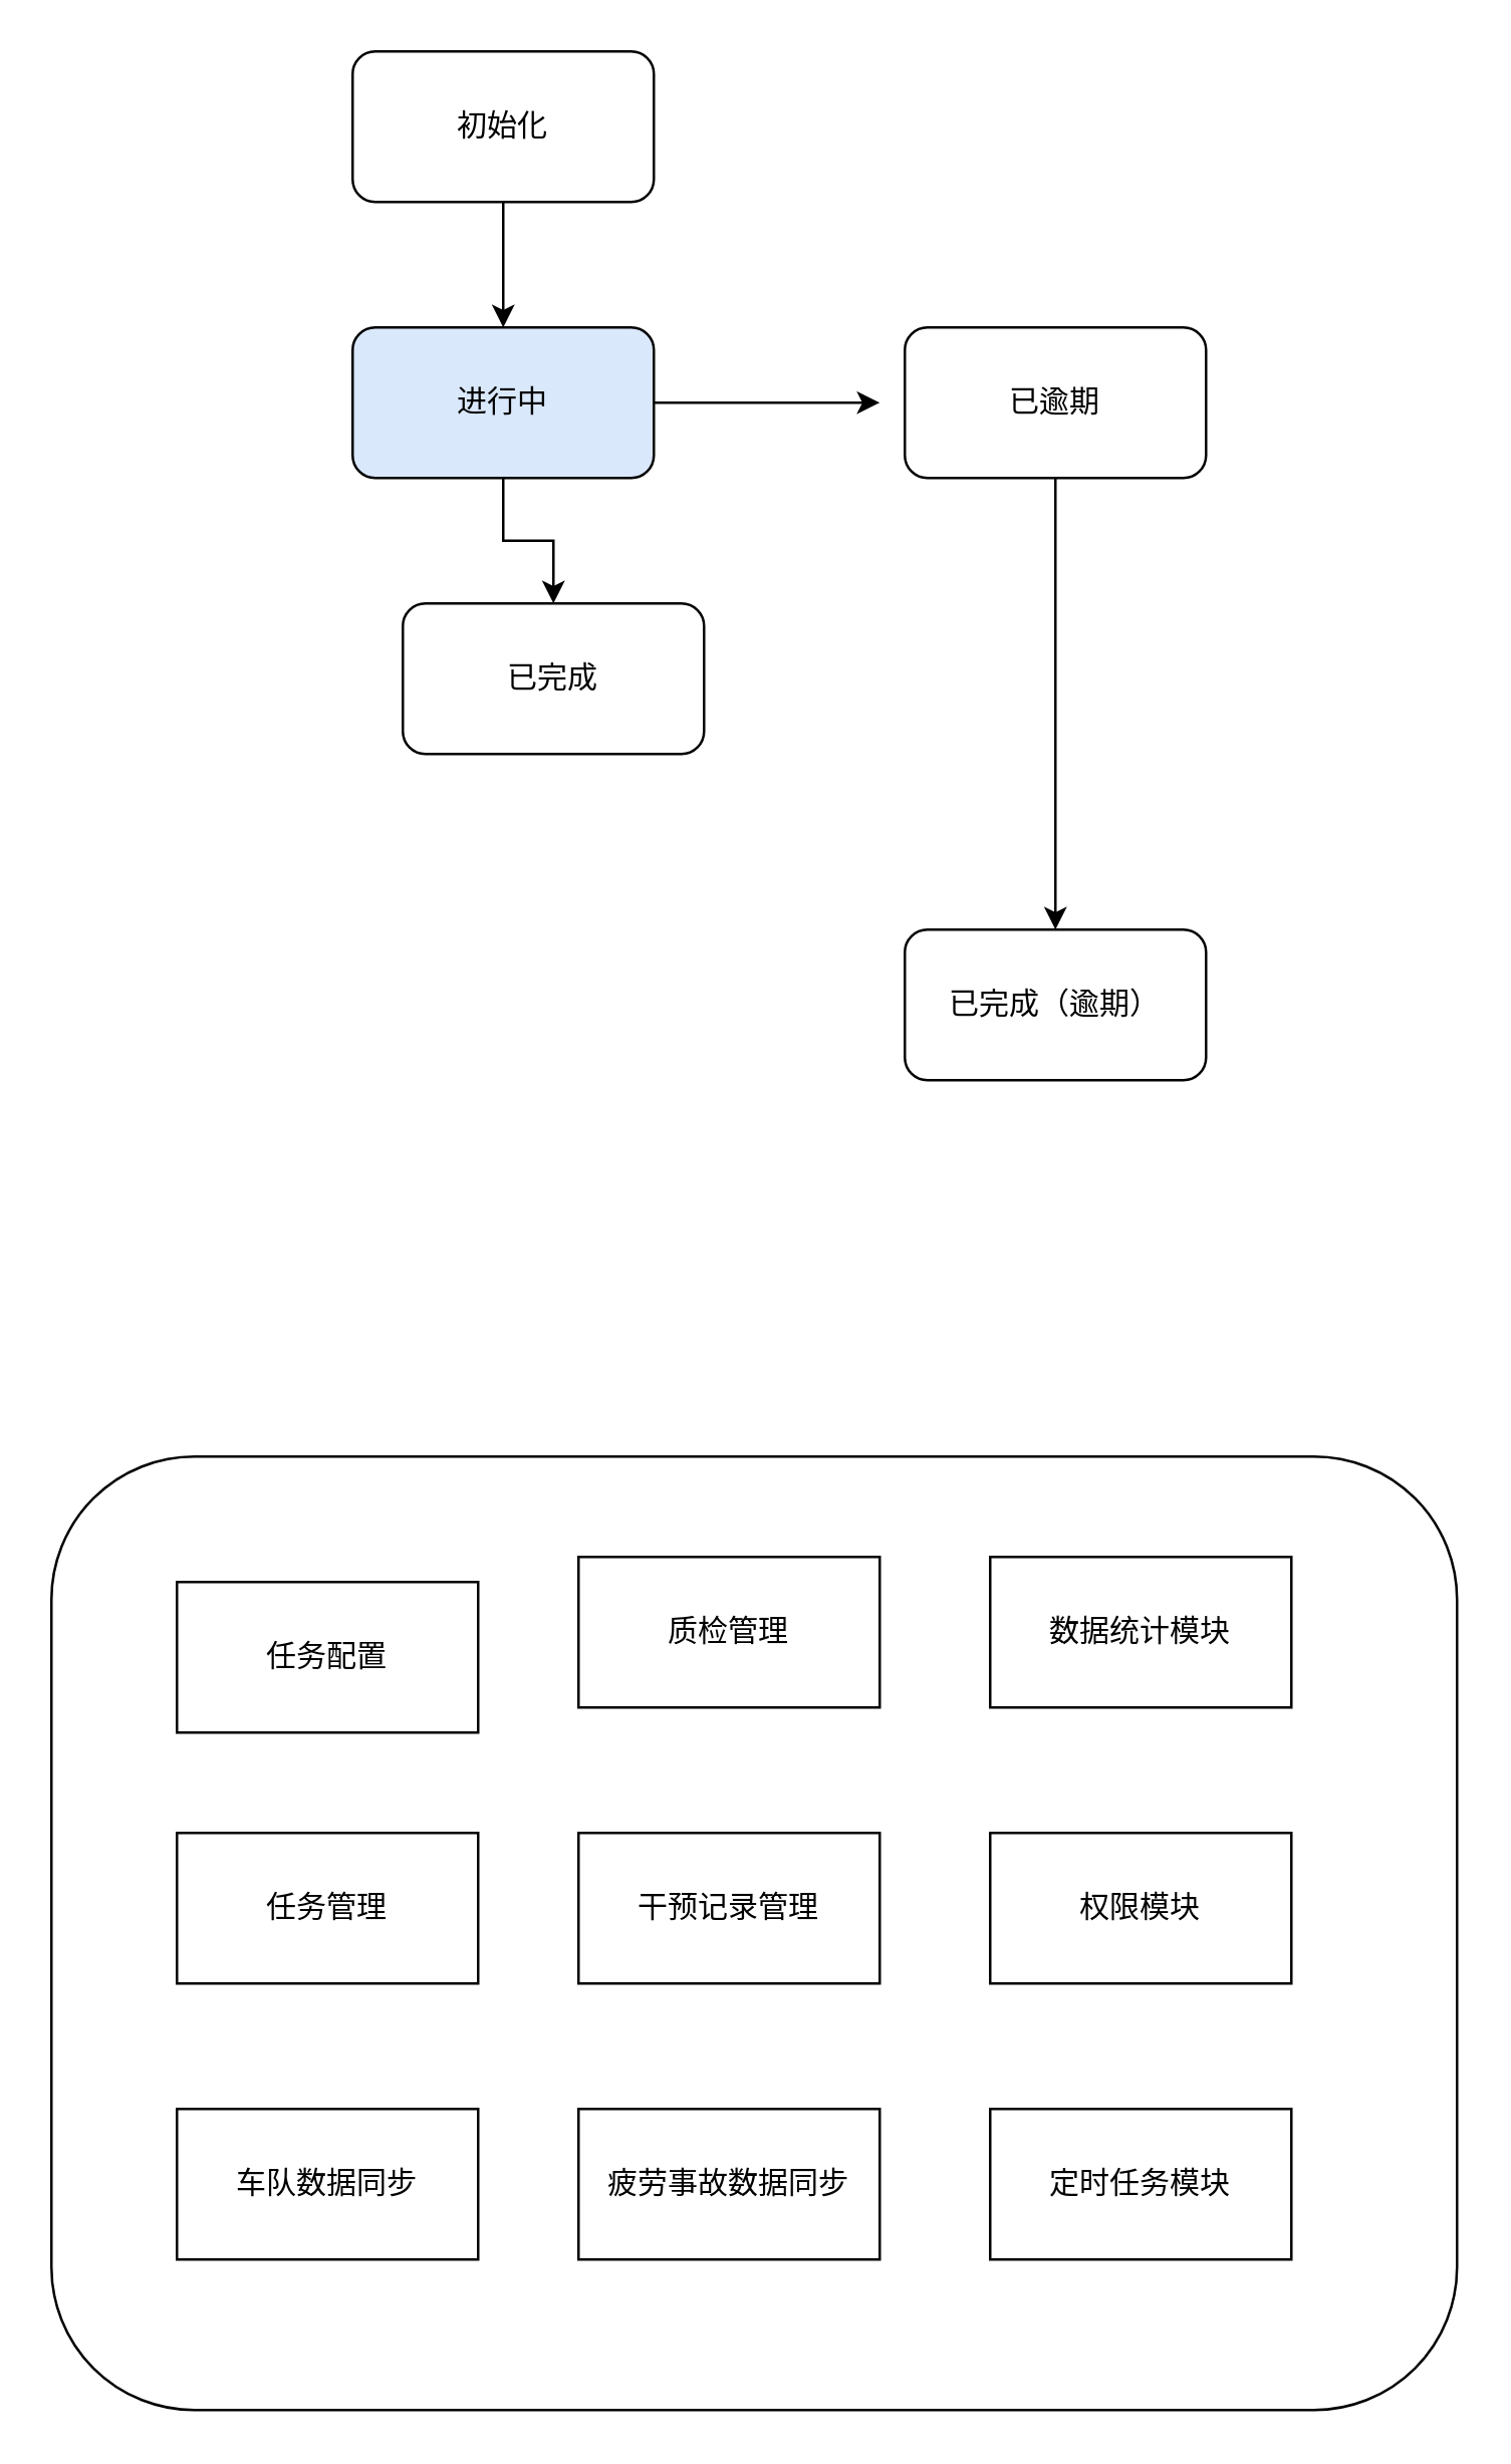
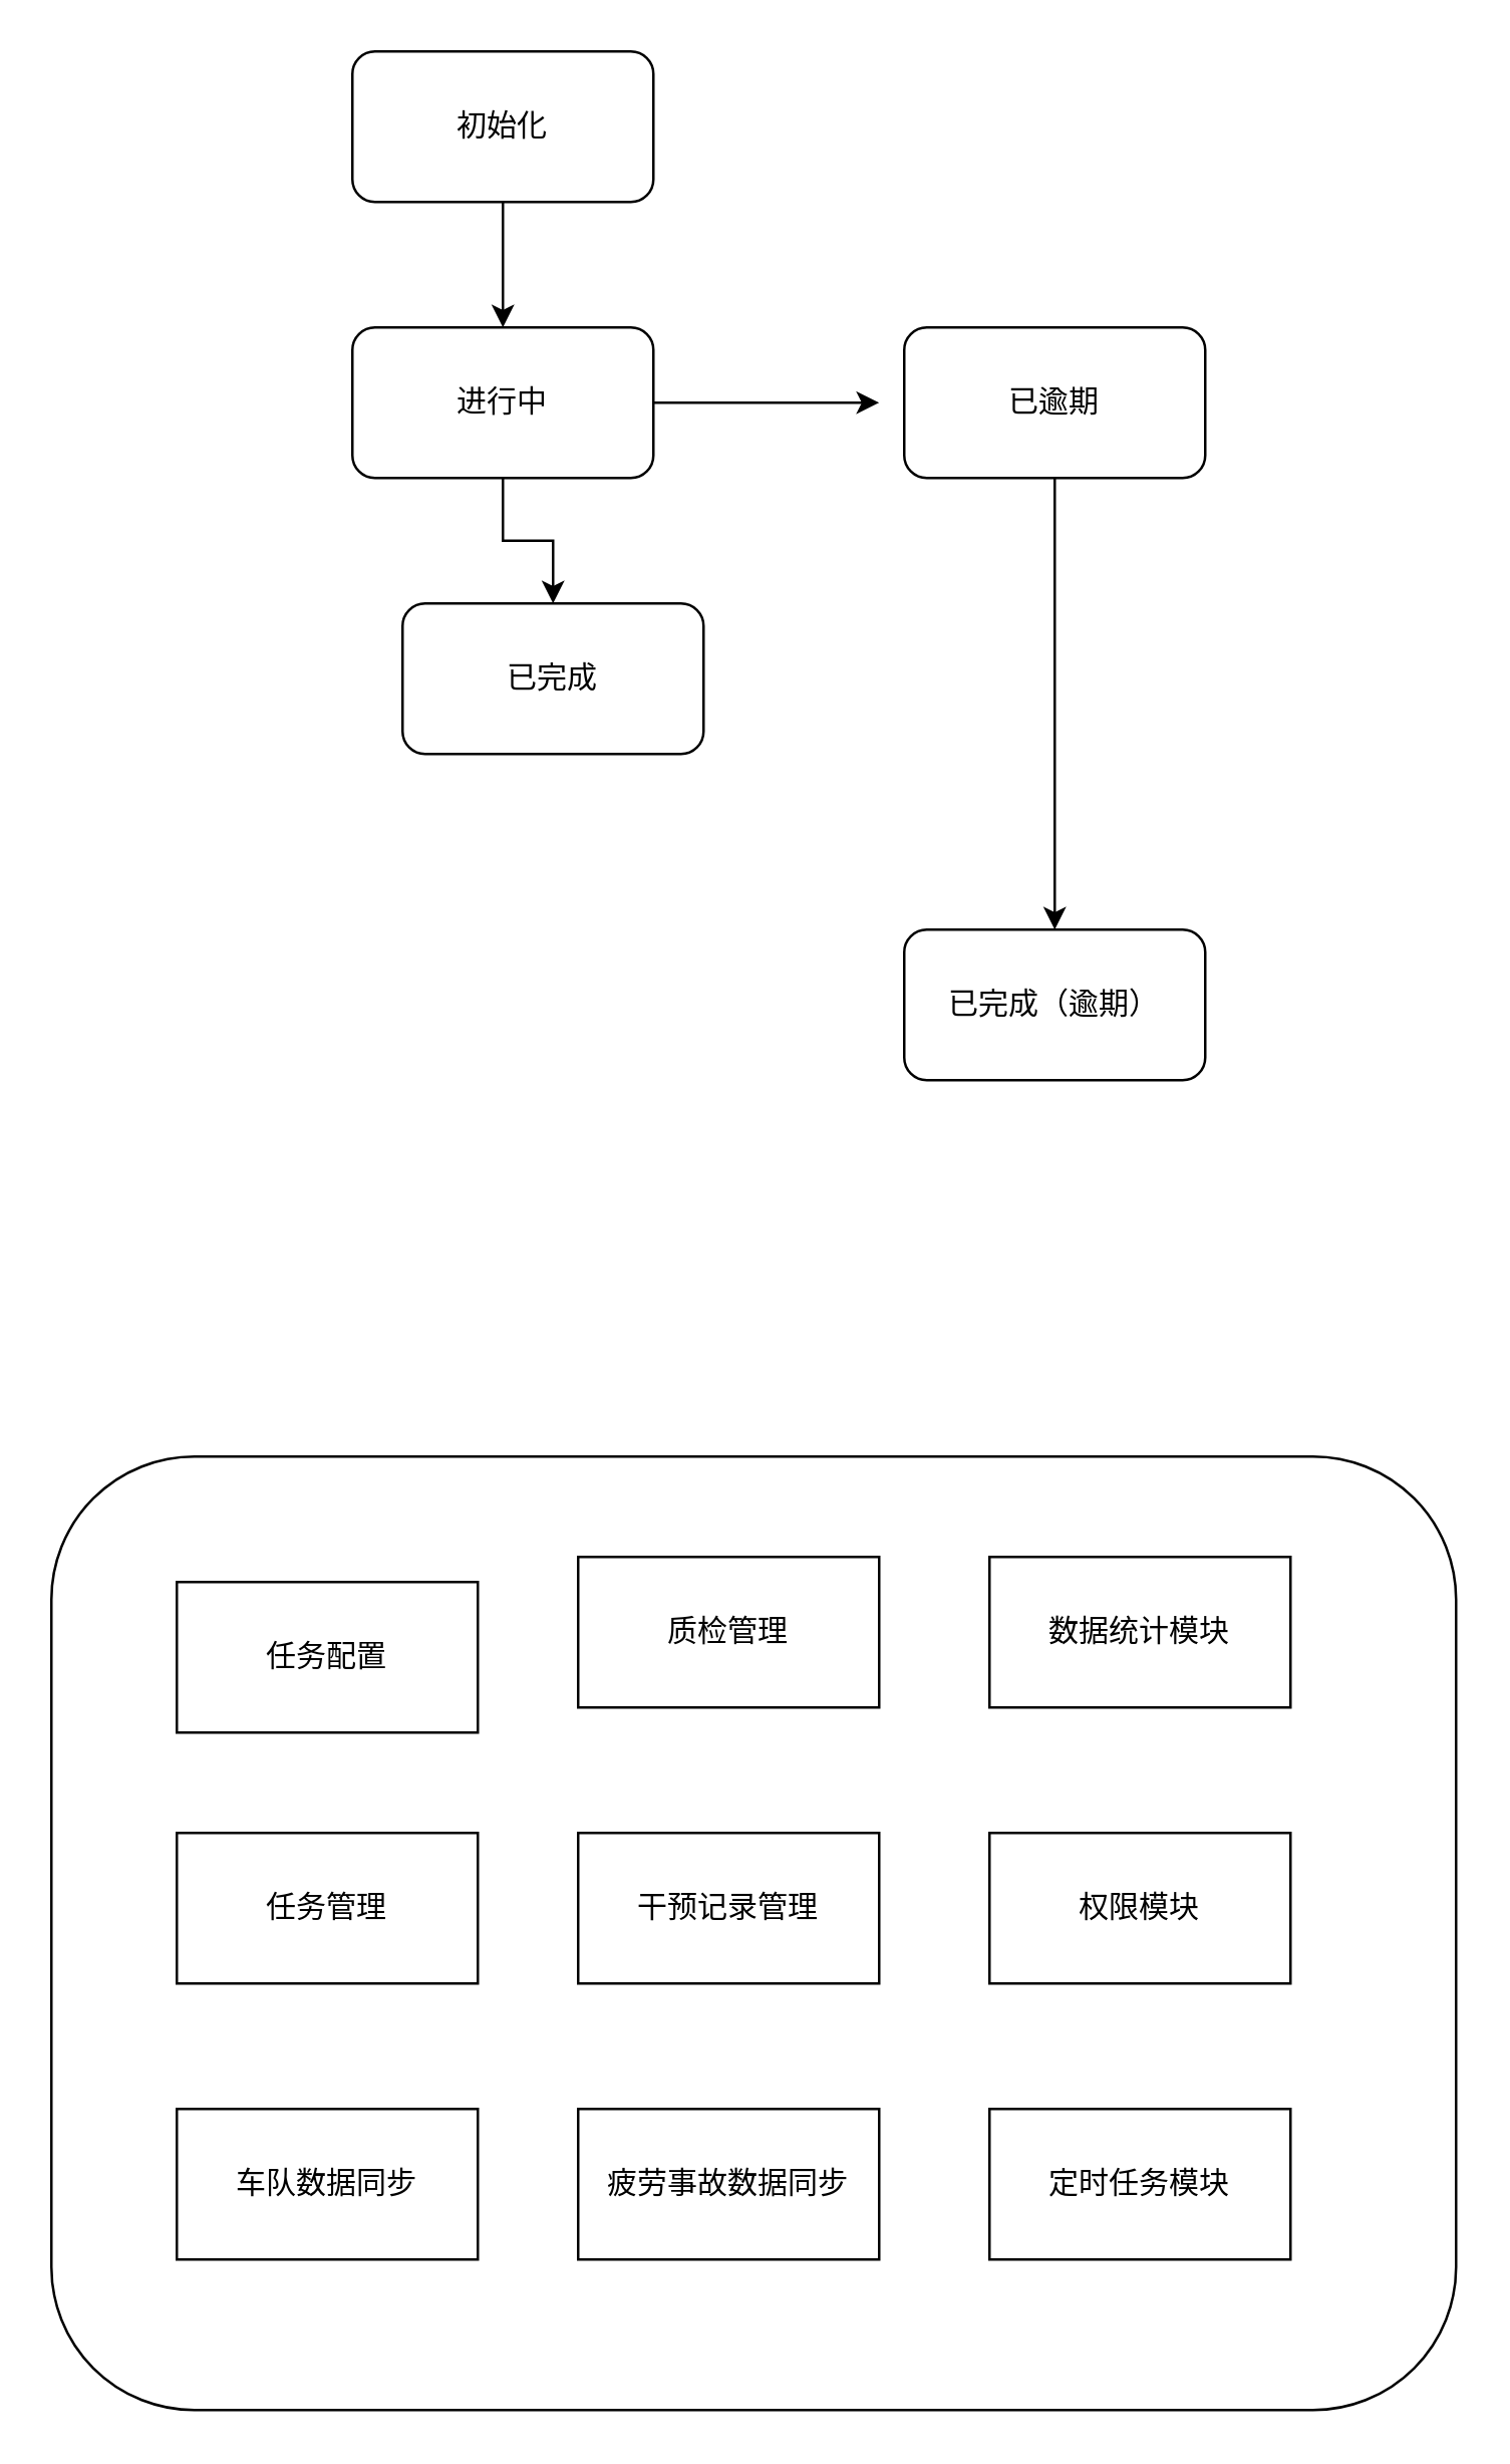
  <mxCell id="0" />
  <mxCell id="1" parent="0" />
  <mxCell id="2" value="" style="edgeStyle=orthogonalEdgeStyle;rounded=0;orthogonalLoop=1;jettySize=auto;html=1;" edge="1" parent="1" source="4" target="5"><mxGeometry relative="1" as="geometry" /></mxCell>
  <mxCell id="3" style="edgeStyle=orthogonalEdgeStyle;rounded=0;orthogonalLoop=1;jettySize=auto;html=1;exitX=1;exitY=0.5;exitDx=0;exitDy=0;" edge="1" parent="1" source="4"><mxGeometry relative="1" as="geometry"><mxPoint x="350" y="160" as="targetPoint" /></mxGeometry></mxCell>
- <mxCell id="4" value="进行中" style="rounded=1;whiteSpace=wrap;html=1;fillColor=#dae8fc;" vertex="1" parent="1"><mxGeometry x="140" y="130" width="120" height="60" as="geometry" /></mxCell>
+ <mxCell id="4" value="进行中" style="rounded=1;whiteSpace=wrap;html=1;" vertex="1" parent="1"><mxGeometry x="140" y="130" width="120" height="60" as="geometry" /></mxCell>
  <mxCell id="5" value="已完成" style="whiteSpace=wrap;html=1;rounded=1;" vertex="1" parent="1"><mxGeometry x="160" y="240" width="120" height="60" as="geometry" /></mxCell>
  <mxCell id="6" style="edgeStyle=orthogonalEdgeStyle;rounded=0;orthogonalLoop=1;jettySize=auto;html=1;exitX=0.5;exitY=1;exitDx=0;exitDy=0;entryX=0.5;entryY=0;entryDx=0;entryDy=0;" edge="1" parent="1" source="7" target="4"><mxGeometry relative="1" as="geometry" /></mxCell>
  <mxCell id="7" value="初始化" style="rounded=1;whiteSpace=wrap;html=1;" vertex="1" parent="1"><mxGeometry x="140" y="20" width="120" height="60" as="geometry" /></mxCell>
  <mxCell id="8" value="" style="edgeStyle=orthogonalEdgeStyle;rounded=0;orthogonalLoop=1;jettySize=auto;html=1;" edge="1" parent="1" source="9" target="10"><mxGeometry relative="1" as="geometry" /></mxCell>
  <mxCell id="9" value="已逾期" style="rounded=1;whiteSpace=wrap;html=1;" vertex="1" parent="1"><mxGeometry x="360" y="130" width="120" height="60" as="geometry" /></mxCell>
  <mxCell id="10" value="已完成（逾期）" style="whiteSpace=wrap;html=1;rounded=1;" vertex="1" parent="1"><mxGeometry x="360" y="370" width="120" height="60" as="geometry" /></mxCell>
  <mxCell id="11" value="" style="rounded=1;whiteSpace=wrap;html=1;" vertex="1" parent="1"><mxGeometry x="20" y="580" width="560" height="380" as="geometry" /></mxCell>
  <mxCell id="12" value="权限模块" style="rounded=0;whiteSpace=wrap;html=1;" vertex="1" parent="1"><mxGeometry x="394" y="730" width="120" height="60" as="geometry" /></mxCell>
  <mxCell id="13" value="车队数据同步" style="rounded=0;whiteSpace=wrap;html=1;" vertex="1" parent="1"><mxGeometry x="70" y="840" width="120" height="60" as="geometry" /></mxCell>
  <mxCell id="14" value="任务配置" style="rounded=0;whiteSpace=wrap;html=1;" vertex="1" parent="1"><mxGeometry x="70" y="630" width="120" height="60" as="geometry" /></mxCell>
  <mxCell id="15" value="任务管理" style="rounded=0;whiteSpace=wrap;html=1;" vertex="1" parent="1"><mxGeometry x="70" y="730" width="120" height="60" as="geometry" /></mxCell>
  <mxCell id="16" value="疲劳事故数据同步" style="rounded=0;whiteSpace=wrap;html=1;" vertex="1" parent="1"><mxGeometry x="230" y="840" width="120" height="60" as="geometry" /></mxCell>
  <mxCell id="17" value="定时任务模块" style="rounded=0;whiteSpace=wrap;html=1;" vertex="1" parent="1"><mxGeometry x="394" y="840" width="120" height="60" as="geometry" /></mxCell>
  <mxCell id="18" value="干预记录管理" style="rounded=0;whiteSpace=wrap;html=1;" vertex="1" parent="1"><mxGeometry x="230" y="730" width="120" height="60" as="geometry" /></mxCell>
  <mxCell id="19" value="数据统计模块" style="rounded=0;whiteSpace=wrap;html=1;" vertex="1" parent="1"><mxGeometry x="394" y="620" width="120" height="60" as="geometry" /></mxCell>
  <mxCell id="20" value="质检管理" style="rounded=0;whiteSpace=wrap;html=1;" vertex="1" parent="1"><mxGeometry x="230" y="620" width="120" height="60" as="geometry" /></mxCell>
